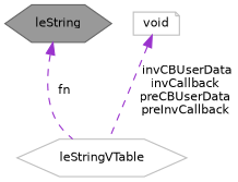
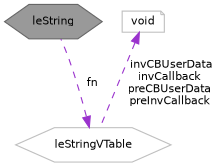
  digraph {
    node [color=grey75 fillcolor=white fontname=Helvetica fontsize=10 shape=hexagon style=filled]
    edge [color=darkorchid3 dir=back fontname=Helvetica fontsize=10 labelfontname=Helvetica labelfontsize=10 style=dashed]
    n1 [color=gray40 fillcolor=grey60 fontcolor=black height=0.2 label=leString width=0.4]
    n2 [height=0.2 label=leStringVTable width=0.4]
    n3 [height=0.2 label=void shape=note width=0.4]
-   n1 -> n2 [label=" fn"]
+   n2 -> n1 [label=" fn"]
    n3 -> n2 [label=" invCBUserData\ninvCallback\npreCBUserData\npreInvCallback"]
  }
